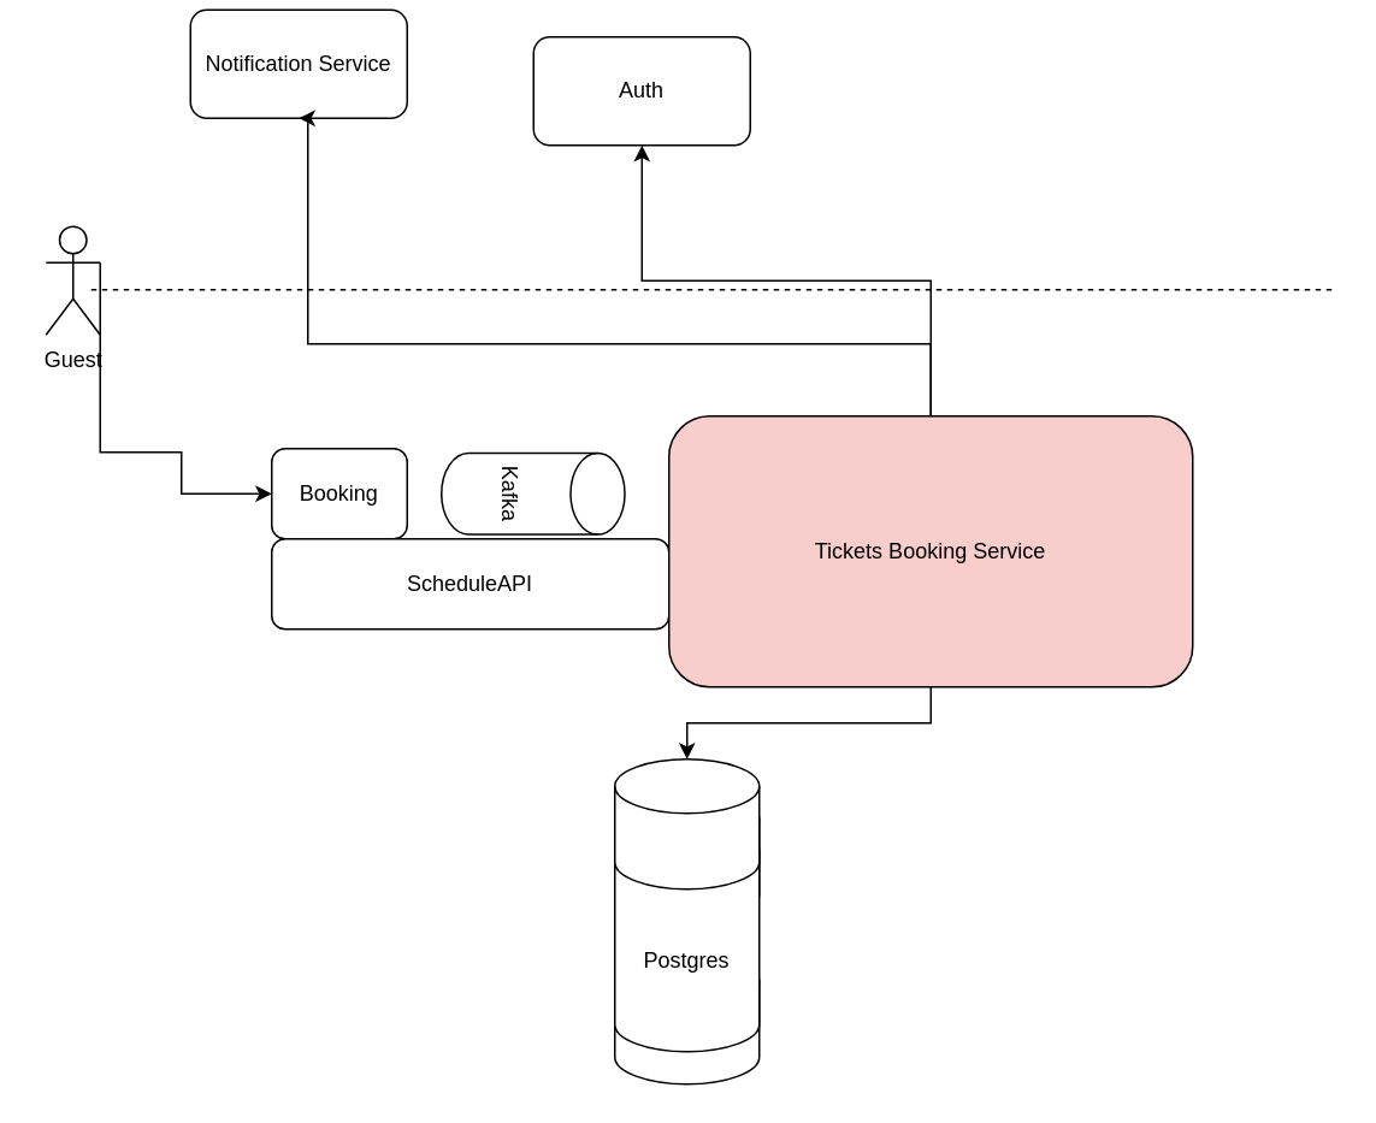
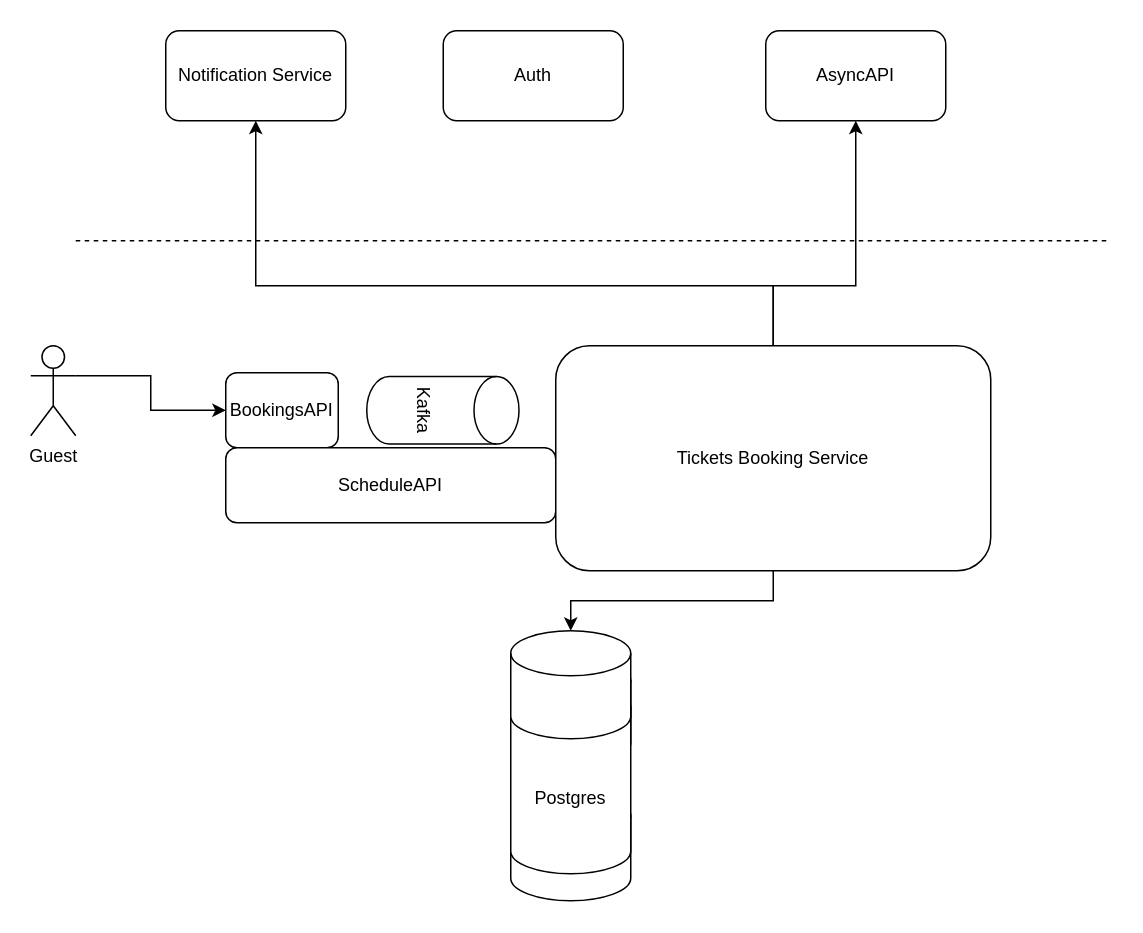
  <mxCell id="0" />
  <mxCell id="1" parent="0" />
- <mxCell id="2" value="Notification Service" style="rounded=1;whiteSpace=wrap;html=1;" parent="1" vertex="1"><mxGeometry x="105" y="5" width="120" height="60" as="geometry" /></mxCell>
+ <mxCell id="2" value="Notification Service" style="rounded=1;whiteSpace=wrap;html=1;" parent="1" vertex="1"><mxGeometry x="110" y="20" width="120" height="60" as="geometry" /></mxCell>
  <mxCell id="3" value="Auth" style="rounded=1;whiteSpace=wrap;html=1;" parent="1" vertex="1"><mxGeometry x="295" y="20" width="120" height="60" as="geometry" /></mxCell>
+ <mxCell id="4" value="AsyncAPI" style="rounded=1;whiteSpace=wrap;html=1;" parent="1" vertex="1"><mxGeometry x="510" y="20" width="120" height="60" as="geometry" /></mxCell>
  <mxCell id="5" value="" style="endArrow=none;dashed=1;html=1;rounded=0;" parent="1" edge="1"><mxGeometry width="50" height="50" relative="1" as="geometry"><mxPoint x="50" y="160" as="sourcePoint" /><mxPoint x="740" y="160" as="targetPoint" /></mxGeometry></mxCell>
  <mxCell id="6" style="edgeStyle=orthogonalEdgeStyle;rounded=0;orthogonalLoop=1;jettySize=auto;html=1;exitX=0.5;exitY=0;exitDx=0;exitDy=0;entryX=0.5;entryY=1;entryDx=0;entryDy=0;" parent="1" source="21" target="2" edge="1"><mxGeometry relative="1" as="geometry"><Array as="points"><mxPoint x="515" y="190" /><mxPoint x="170" y="190" /></Array></mxGeometry></mxCell>
- <mxCell id="7" style="edgeStyle=orthogonalEdgeStyle;rounded=0;orthogonalLoop=1;jettySize=auto;html=1;exitX=0.5;exitY=0;exitDx=0;exitDy=0;entryX=0.5;entryY=1;entryDx=0;entryDy=0;" parent="1" source="21" target="3" edge="1"><mxGeometry relative="1" as="geometry" /></mxCell>
+ <mxCell id="8" style="edgeStyle=orthogonalEdgeStyle;rounded=0;orthogonalLoop=1;jettySize=auto;html=1;exitX=0.5;exitY=0;exitDx=0;exitDy=0;entryX=0.5;entryY=1;entryDx=0;entryDy=0;" parent="1" source="21" target="4" edge="1"><mxGeometry relative="1" as="geometry"><Array as="points"><mxPoint x="515" y="190" /><mxPoint x="570" y="190" /></Array></mxGeometry></mxCell>
  <mxCell id="9" value="" style="group" parent="1" vertex="1" connectable="0"><mxGeometry x="340" y="420" width="80" height="180" as="geometry" /></mxCell>
  <mxCell id="10" value="" style="shape=cylinder3;whiteSpace=wrap;html=1;boundedLbl=1;backgroundOutline=1;size=15;" parent="9" vertex="1"><mxGeometry y="18" width="80" height="72" as="geometry" /></mxCell>
  <mxCell id="11" value="" style="shape=cylinder3;whiteSpace=wrap;html=1;boundedLbl=1;backgroundOutline=1;size=15;" parent="9" vertex="1"><mxGeometry y="108" width="80" height="72" as="geometry" /></mxCell>
  <mxCell id="12" value="Postgres" style="shape=cylinder3;whiteSpace=wrap;html=1;boundedLbl=1;backgroundOutline=1;size=15;" parent="9" vertex="1"><mxGeometry y="36" width="80" height="126" as="geometry" /></mxCell>
  <mxCell id="13" value="" style="shape=cylinder3;whiteSpace=wrap;html=1;boundedLbl=1;backgroundOutline=1;size=15;" parent="9" vertex="1"><mxGeometry width="80" height="72" as="geometry" /></mxCell>
  <mxCell id="14" style="edgeStyle=orthogonalEdgeStyle;rounded=0;orthogonalLoop=1;jettySize=auto;html=1;exitX=1;exitY=0.333;exitDx=0;exitDy=0;exitPerimeter=0;entryX=0;entryY=0.5;entryDx=0;entryDy=0;" parent="1" source="15" target="17" edge="1"><mxGeometry relative="1" as="geometry"><Array as="points"><mxPoint x="100" y="250" /><mxPoint x="100" y="273" /></Array></mxGeometry></mxCell>
- <mxCell id="15" value="Guest" style="shape=umlActor;verticalLabelPosition=bottom;verticalAlign=top;html=1;outlineConnect=0;" parent="1" vertex="1"><mxGeometry x="25" y="125" width="30" height="60" as="geometry" /></mxCell>
+ <mxCell id="15" value="Guest" style="shape=umlActor;verticalLabelPosition=bottom;verticalAlign=top;html=1;outlineConnect=0;" parent="1" vertex="1"><mxGeometry x="20" y="230" width="30" height="60" as="geometry" /></mxCell>
  <mxCell id="16" value="" style="group" parent="1" vertex="1" connectable="0"><mxGeometry x="170" y="220" width="345" height="150" as="geometry" /></mxCell>
- <mxCell id="17" value="Booking" style="rounded=1;whiteSpace=wrap;html=1;" parent="16" vertex="1"><mxGeometry x="-20" y="28" width="75" height="50" as="geometry" /></mxCell>
+ <mxCell id="17" value="BookingsAPI" style="rounded=1;whiteSpace=wrap;html=1;" parent="16" vertex="1"><mxGeometry x="-20" y="28" width="75" height="50" as="geometry" /></mxCell>
  <mxCell id="18" value="ScheduleAPI" style="rounded=1;whiteSpace=wrap;html=1;" vertex="1" parent="16"><mxGeometry x="-20" y="78" width="220" height="50" as="geometry" /></mxCell>
  <mxCell id="19" value="Kafka" style="shape=cylinder3;whiteSpace=wrap;html=1;boundedLbl=1;backgroundOutline=1;size=15;rotation=90;" vertex="1" parent="16"><mxGeometry x="102.25" y="2.25" width="45" height="101.5" as="geometry" /></mxCell>
  <mxCell id="20" style="edgeStyle=orthogonalEdgeStyle;rounded=0;orthogonalLoop=1;jettySize=auto;html=1;exitX=0.5;exitY=1;exitDx=0;exitDy=0;entryX=0.5;entryY=0;entryDx=0;entryDy=0;entryPerimeter=0;" parent="1" source="21" target="13" edge="1"><mxGeometry relative="1" as="geometry" /></mxCell>
- <mxCell id="21" value="Tickets Booking Service" style="rounded=1;whiteSpace=wrap;html=1;fillColor=#f8cecc;" parent="1" vertex="1"><mxGeometry x="370" y="230" width="290" height="150" as="geometry" /></mxCell>
+ <mxCell id="21" value="Tickets Booking Service" style="rounded=1;whiteSpace=wrap;html=1;" parent="1" vertex="1"><mxGeometry x="370" y="230" width="290" height="150" as="geometry" /></mxCell>
